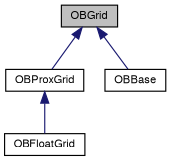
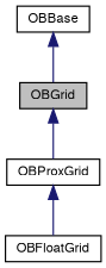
  digraph {
    node [color=black fillcolor=white fontname=FreeSans fontsize=10 shape=record style=filled]
    edge [color=midnightblue dir=back fontname=FreeSans fontsize=10 labelfontname=FreeSans labelfontsize=10 style=solid]
    n1 [fillcolor=grey75 fontcolor=black height=0.2 label=OBGrid width=0.4]
    n2 [height=0.2 label=OBProxGrid width=0.4]
    n3 [height=0.2 label=OBFloatGrid width=0.4]
    n4 [height=0.2 label=OBBase width=0.4]
    n1 -> n2
    n2 -> n3
-   n1 -> n4
+   n4 -> n1
  }
